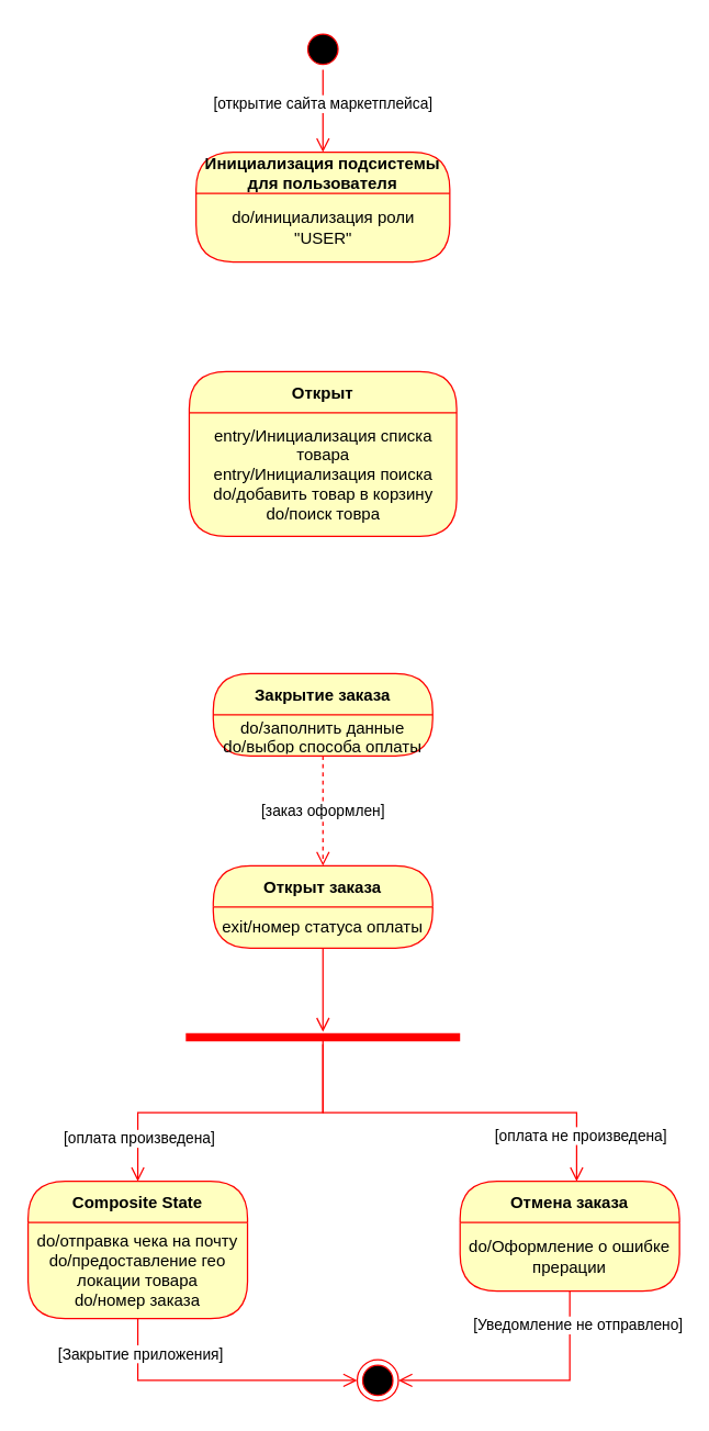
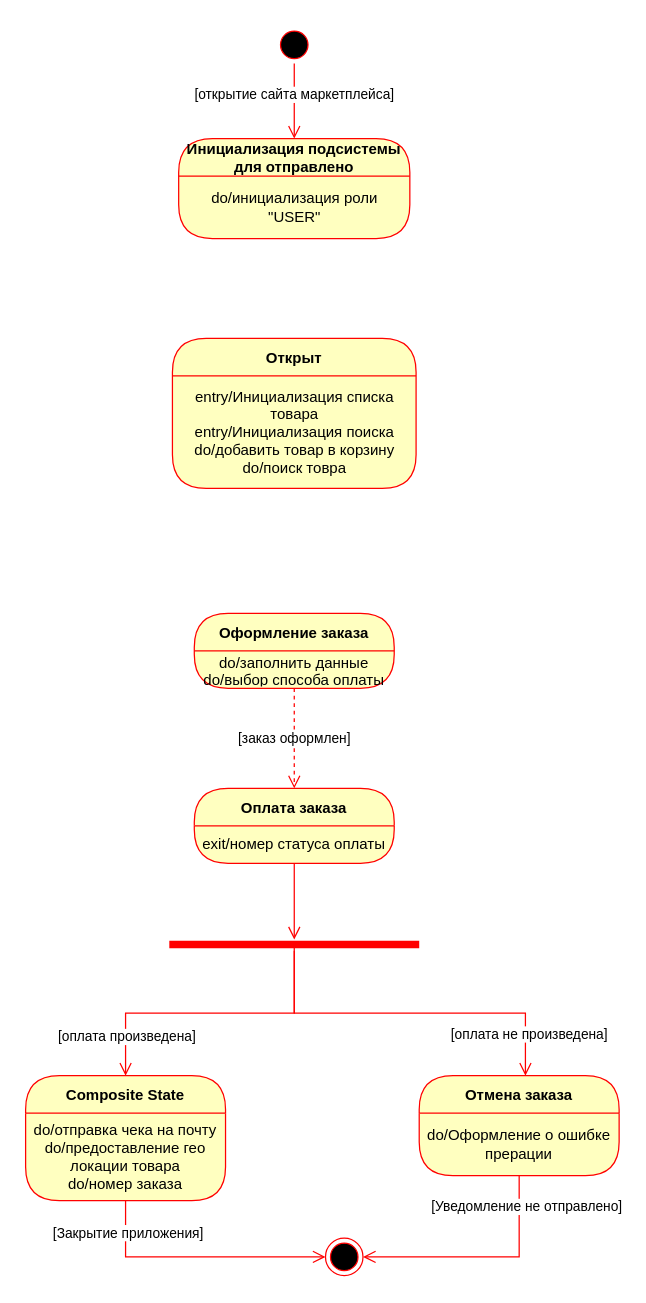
  <mxCell id="0" />
  <mxCell id="1" parent="0" />
  <mxCell id="2" value="" style="ellipse;html=1;shape=startState;fillColor=#000000;strokeColor=#ff0000;" parent="1" vertex="1"><mxGeometry x="220" y="20" width="30" height="30" as="geometry" /></mxCell>
  <mxCell id="3" value="" style="edgeStyle=orthogonalEdgeStyle;html=1;verticalAlign=bottom;endArrow=open;endSize=8;strokeColor=#ff0000;rounded=0;" parent="1" source="2" target="5" edge="1"><mxGeometry relative="1" as="geometry"><mxPoint x="235" y="110" as="targetPoint" /></mxGeometry></mxCell>
  <mxCell id="4" value="[открытие сайта маркетплейса]" style="edgeLabel;html=1;align=center;verticalAlign=middle;resizable=0;points=[];" parent="3" vertex="1" connectable="0"><mxGeometry x="-0.207" y="-1" relative="1" as="geometry"><mxPoint as="offset" /></mxGeometry></mxCell>
- <mxCell id="5" value="Инициализация подсистемы&#10;для пользователя" style="swimlane;fontStyle=1;align=center;verticalAlign=middle;childLayout=stackLayout;horizontal=1;startSize=30;horizontalStack=0;resizeParent=0;resizeLast=1;container=0;fontColor=#000000;collapsible=0;rounded=1;arcSize=30;strokeColor=#ff0000;fillColor=#ffffc0;swimlaneFillColor=#ffffc0;dropTarget=0;" parent="1" vertex="1"><mxGeometry x="142.5" y="110" width="185" height="80" as="geometry" /></mxCell>
+ <mxCell id="5" value="Инициализация подсистемы&#10;для отправлено" style="swimlane;fontStyle=1;align=center;verticalAlign=middle;childLayout=stackLayout;horizontal=1;startSize=30;horizontalStack=0;resizeParent=0;resizeLast=1;container=0;fontColor=#000000;collapsible=0;rounded=1;arcSize=30;strokeColor=#ff0000;fillColor=#ffffc0;swimlaneFillColor=#ffffc0;dropTarget=0;" parent="1" vertex="1"><mxGeometry x="142.5" y="110" width="185" height="80" as="geometry" /></mxCell>
  <mxCell id="6" value="do/инициализация роли &quot;USER&quot;" style="text;html=1;strokeColor=none;fillColor=none;align=center;verticalAlign=middle;spacingLeft=4;spacingRight=4;whiteSpace=wrap;overflow=hidden;rotatable=0;fontColor=#000000;" parent="5" vertex="1"><mxGeometry y="30" width="185" height="50" as="geometry" /></mxCell>
  <mxCell id="7" value="Открыт" style="swimlane;fontStyle=1;align=center;verticalAlign=middle;childLayout=stackLayout;horizontal=1;startSize=30;horizontalStack=0;resizeParent=0;resizeLast=1;container=0;fontColor=#000000;collapsible=0;rounded=1;arcSize=30;strokeColor=#ff0000;fillColor=#ffffc0;swimlaneFillColor=#ffffc0;dropTarget=0;" parent="1" vertex="1"><mxGeometry x="137.5" y="270" width="195" height="120" as="geometry" /></mxCell>
  <mxCell id="8" value="entry/Инициализация списка товара&lt;div&gt;entry/Инициализация поиска&lt;/div&gt;&lt;div&gt;do/добавить товар в корзину&lt;/div&gt;&lt;div&gt;do/поиск товра&lt;/div&gt;" style="text;html=1;strokeColor=none;fillColor=none;align=center;verticalAlign=middle;spacingLeft=4;spacingRight=4;whiteSpace=wrap;overflow=hidden;rotatable=0;fontColor=#000000;" parent="7" vertex="1"><mxGeometry y="30" width="195" height="90" as="geometry" /></mxCell>
- <mxCell id="9" value="Закрытие заказа" style="swimlane;fontStyle=1;align=center;verticalAlign=middle;childLayout=stackLayout;horizontal=1;startSize=30;horizontalStack=0;resizeParent=0;resizeLast=1;container=0;fontColor=#000000;collapsible=0;rounded=1;arcSize=30;strokeColor=#ff0000;fillColor=#ffffc0;swimlaneFillColor=#ffffc0;dropTarget=0;" parent="1" vertex="1"><mxGeometry x="155" y="490" width="160" height="60" as="geometry" /></mxCell>
+ <mxCell id="9" value="Оформление заказа" style="swimlane;fontStyle=1;align=center;verticalAlign=middle;childLayout=stackLayout;horizontal=1;startSize=30;horizontalStack=0;resizeParent=0;resizeLast=1;container=0;fontColor=#000000;collapsible=0;rounded=1;arcSize=30;strokeColor=#ff0000;fillColor=#ffffc0;swimlaneFillColor=#ffffc0;dropTarget=0;" parent="1" vertex="1"><mxGeometry x="155" y="490" width="160" height="60" as="geometry" /></mxCell>
  <mxCell id="10" value="do/заполнить данные&lt;div&gt;do/выбор способа оплаты&lt;/div&gt;" style="text;html=1;strokeColor=none;fillColor=none;align=center;verticalAlign=middle;spacingLeft=4;spacingRight=4;whiteSpace=wrap;overflow=hidden;rotatable=0;fontColor=#000000;" parent="9" vertex="1"><mxGeometry y="30" width="160" height="30" as="geometry" /></mxCell>
  <mxCell id="11" value="" style="edgeStyle=orthogonalEdgeStyle;html=1;verticalAlign=bottom;endArrow=open;endSize=8;strokeColor=#ff0000;rounded=0;dashed=1;" parent="1" source="9" target="13" edge="1"><mxGeometry relative="1" as="geometry"><mxPoint x="235" y="610" as="targetPoint" /></mxGeometry></mxCell>
  <mxCell id="12" value="[заказ оформлен]" style="edgeLabel;html=1;align=center;verticalAlign=middle;resizable=0;points=[];" parent="11" vertex="1" connectable="0"><mxGeometry x="-0.025" y="-1" relative="1" as="geometry"><mxPoint as="offset" /></mxGeometry></mxCell>
- <mxCell id="13" value="Открыт заказа" style="swimlane;fontStyle=1;align=center;verticalAlign=middle;childLayout=stackLayout;horizontal=1;startSize=30;horizontalStack=0;resizeParent=0;resizeLast=1;container=0;fontColor=#000000;collapsible=0;rounded=1;arcSize=30;strokeColor=#ff0000;fillColor=#ffffc0;swimlaneFillColor=#ffffc0;dropTarget=0;" parent="1" vertex="1"><mxGeometry x="155" y="630" width="160" height="60" as="geometry" /></mxCell>
+ <mxCell id="13" value="Оплата заказа" style="swimlane;fontStyle=1;align=center;verticalAlign=middle;childLayout=stackLayout;horizontal=1;startSize=30;horizontalStack=0;resizeParent=0;resizeLast=1;container=0;fontColor=#000000;collapsible=0;rounded=1;arcSize=30;strokeColor=#ff0000;fillColor=#ffffc0;swimlaneFillColor=#ffffc0;dropTarget=0;" parent="1" vertex="1"><mxGeometry x="155" y="630" width="160" height="60" as="geometry" /></mxCell>
  <mxCell id="14" value="exit/номер статуса оплаты" style="text;html=1;strokeColor=none;fillColor=none;align=center;verticalAlign=middle;spacingLeft=4;spacingRight=4;whiteSpace=wrap;overflow=hidden;rotatable=0;fontColor=#000000;" parent="13" vertex="1"><mxGeometry y="30" width="160" height="30" as="geometry" /></mxCell>
  <mxCell id="15" value="" style="edgeStyle=orthogonalEdgeStyle;html=1;verticalAlign=bottom;endArrow=open;endSize=8;strokeColor=#ff0000;rounded=0;entryX=0.5;entryY=0.1;entryDx=0;entryDy=0;entryPerimeter=0;" parent="1" source="13" target="16" edge="1"><mxGeometry relative="1" as="geometry"><mxPoint x="235" y="750" as="targetPoint" /></mxGeometry></mxCell>
  <mxCell id="16" value="" style="shape=line;html=1;strokeWidth=6;strokeColor=#ff0000;" parent="1" vertex="1"><mxGeometry x="135" y="750" width="200" height="10" as="geometry" /></mxCell>
  <mxCell id="17" value="" style="edgeStyle=orthogonalEdgeStyle;html=1;verticalAlign=bottom;endArrow=open;endSize=8;strokeColor=#ff0000;rounded=0;" parent="1" source="16" target="19" edge="1"><mxGeometry relative="1" as="geometry"><mxPoint x="235" y="830" as="targetPoint" /></mxGeometry></mxCell>
  <mxCell id="18" value="[оплата произведена]" style="edgeLabel;html=1;align=center;verticalAlign=middle;resizable=0;points=[];" parent="17" vertex="1" connectable="0"><mxGeometry x="0.728" relative="1" as="geometry"><mxPoint as="offset" /></mxGeometry></mxCell>
  <mxCell id="19" value="Composite State" style="swimlane;fontStyle=1;align=center;verticalAlign=middle;childLayout=stackLayout;horizontal=1;startSize=30;horizontalStack=0;resizeParent=0;resizeLast=1;container=0;fontColor=#000000;collapsible=0;rounded=1;arcSize=30;strokeColor=#ff0000;fillColor=#ffffc0;swimlaneFillColor=#ffffc0;dropTarget=0;" parent="1" vertex="1"><mxGeometry x="20" y="860" width="160" height="100" as="geometry" /></mxCell>
  <mxCell id="20" value="do/отправка чека на почту&lt;div&gt;do/предоставление гео локации товара&lt;/div&gt;&lt;div&gt;do/номер заказа&lt;/div&gt;" style="text;html=1;strokeColor=none;fillColor=none;align=center;verticalAlign=middle;spacingLeft=4;spacingRight=4;whiteSpace=wrap;overflow=hidden;rotatable=0;fontColor=#000000;" parent="19" vertex="1"><mxGeometry y="30" width="160" height="70" as="geometry" /></mxCell>
  <mxCell id="21" value="" style="edgeStyle=orthogonalEdgeStyle;html=1;verticalAlign=bottom;endArrow=open;endSize=8;strokeColor=#ff0000;rounded=0;entryX=0;entryY=0.5;entryDx=0;entryDy=0;" parent="1" source="19" target="29" edge="1"><mxGeometry relative="1" as="geometry"><mxPoint x="100" y="980" as="targetPoint" /><Array as="points"><mxPoint x="100" y="1005" /></Array></mxGeometry></mxCell>
  <mxCell id="22" value="[Закрытие приложения]" style="edgeLabel;html=1;align=center;verticalAlign=middle;resizable=0;points=[];" parent="21" vertex="1" connectable="0"><mxGeometry x="-0.756" y="1" relative="1" as="geometry"><mxPoint as="offset" /></mxGeometry></mxCell>
  <mxCell id="23" value="Отмена заказа" style="swimlane;fontStyle=1;align=center;verticalAlign=middle;childLayout=stackLayout;horizontal=1;startSize=30;horizontalStack=0;resizeParent=0;resizeLast=1;container=0;fontColor=#000000;collapsible=0;rounded=1;arcSize=30;strokeColor=#ff0000;fillColor=#ffffc0;swimlaneFillColor=#ffffc0;dropTarget=0;" parent="1" vertex="1"><mxGeometry x="335" y="860" width="160" height="80" as="geometry" /></mxCell>
  <mxCell id="24" value="do/Оформление о ошибке прерации" style="text;html=1;strokeColor=none;fillColor=none;align=center;verticalAlign=middle;spacingLeft=4;spacingRight=4;whiteSpace=wrap;overflow=hidden;rotatable=0;fontColor=#000000;" parent="23" vertex="1"><mxGeometry y="30" width="160" height="50" as="geometry" /></mxCell>
  <mxCell id="25" value="" style="edgeStyle=orthogonalEdgeStyle;html=1;verticalAlign=bottom;endArrow=open;endSize=8;strokeColor=#ff0000;rounded=0;" parent="1" source="23" target="29" edge="1"><mxGeometry relative="1" as="geometry"><mxPoint x="415" y="980" as="targetPoint" /><Array as="points"><mxPoint x="415" y="1005" /></Array></mxGeometry></mxCell>
  <mxCell id="26" value="[Уведомление не отправлено]" style="edgeLabel;html=1;align=center;verticalAlign=middle;resizable=0;points=[];" parent="25" vertex="1" connectable="0"><mxGeometry x="-0.747" y="5" relative="1" as="geometry"><mxPoint as="offset" /></mxGeometry></mxCell>
  <mxCell id="27" value="" style="edgeStyle=orthogonalEdgeStyle;html=1;verticalAlign=bottom;endArrow=open;endSize=8;strokeColor=#ff0000;rounded=0;exitX=0.51;exitY=0.5;exitDx=0;exitDy=0;exitPerimeter=0;" parent="1" source="16" target="23" edge="1"><mxGeometry relative="1" as="geometry"><mxPoint x="450" y="740" as="targetPoint" /><Array as="points"><mxPoint x="235" y="755" /><mxPoint x="235" y="810" /><mxPoint x="420" y="810" /></Array></mxGeometry></mxCell>
  <mxCell id="28" value="[оплата не произведена]" style="edgeLabel;html=1;align=center;verticalAlign=middle;resizable=0;points=[];" parent="27" vertex="1" connectable="0"><mxGeometry x="0.767" y="2" relative="1" as="geometry"><mxPoint as="offset" /></mxGeometry></mxCell>
  <mxCell id="29" value="" style="ellipse;html=1;shape=endState;fillColor=#000000;strokeColor=#ff0000;" parent="1" vertex="1"><mxGeometry x="260" y="990" width="30" height="30" as="geometry" /></mxCell>
